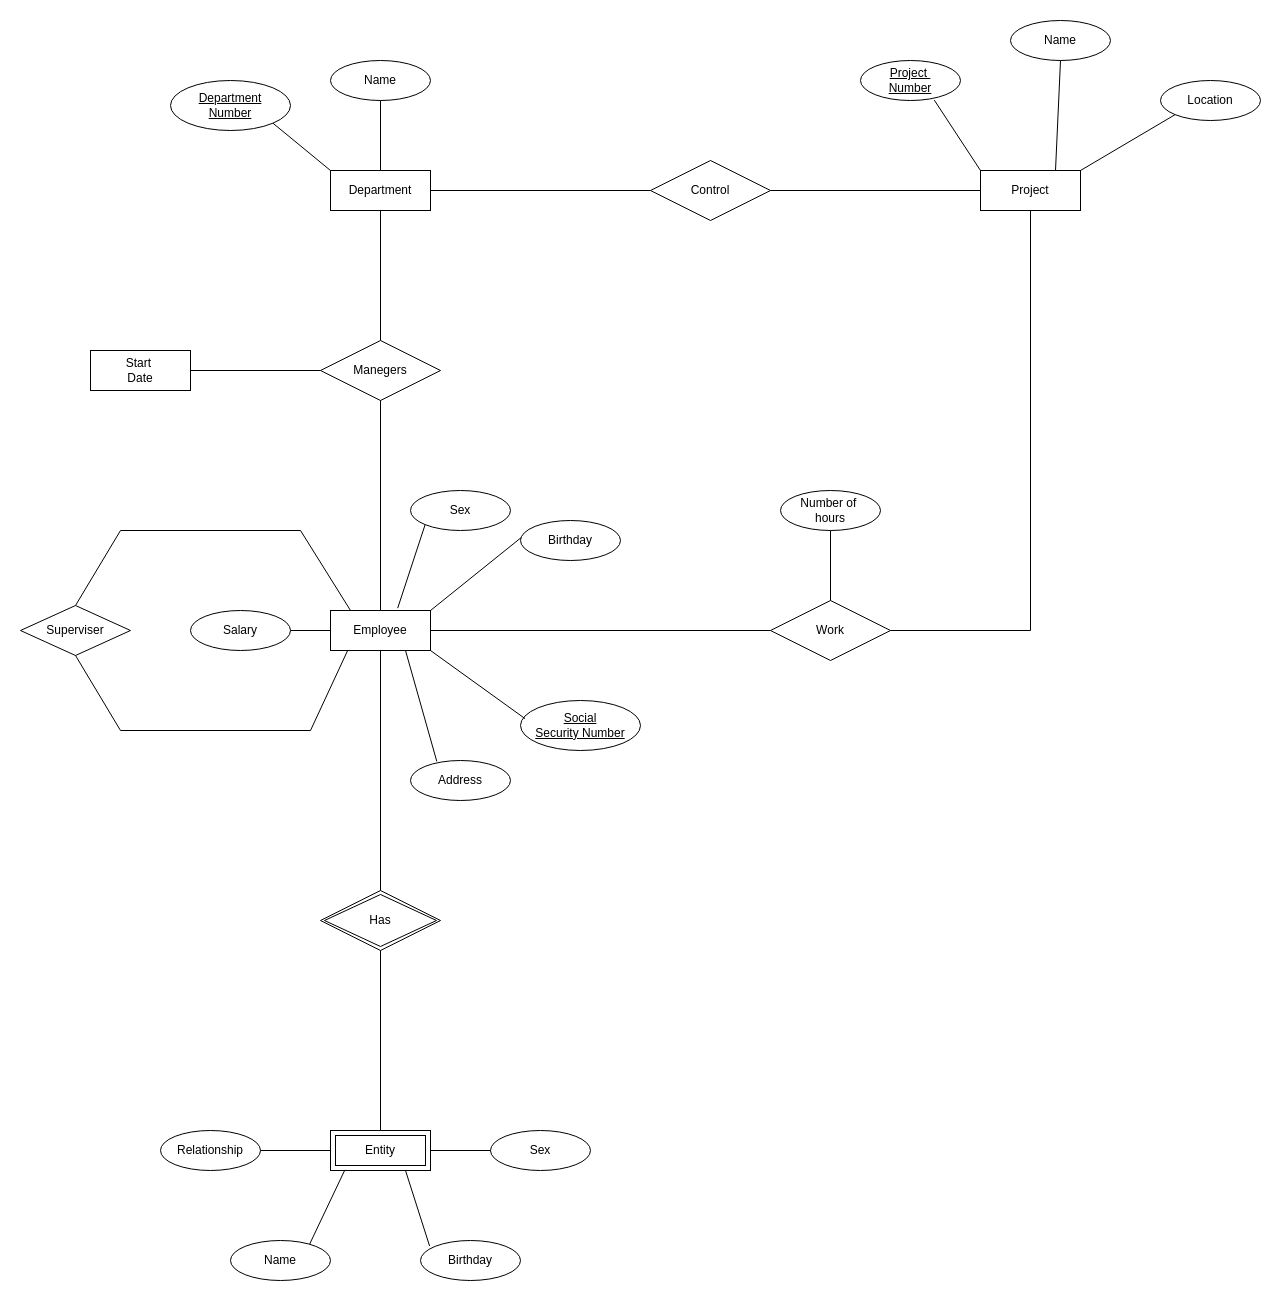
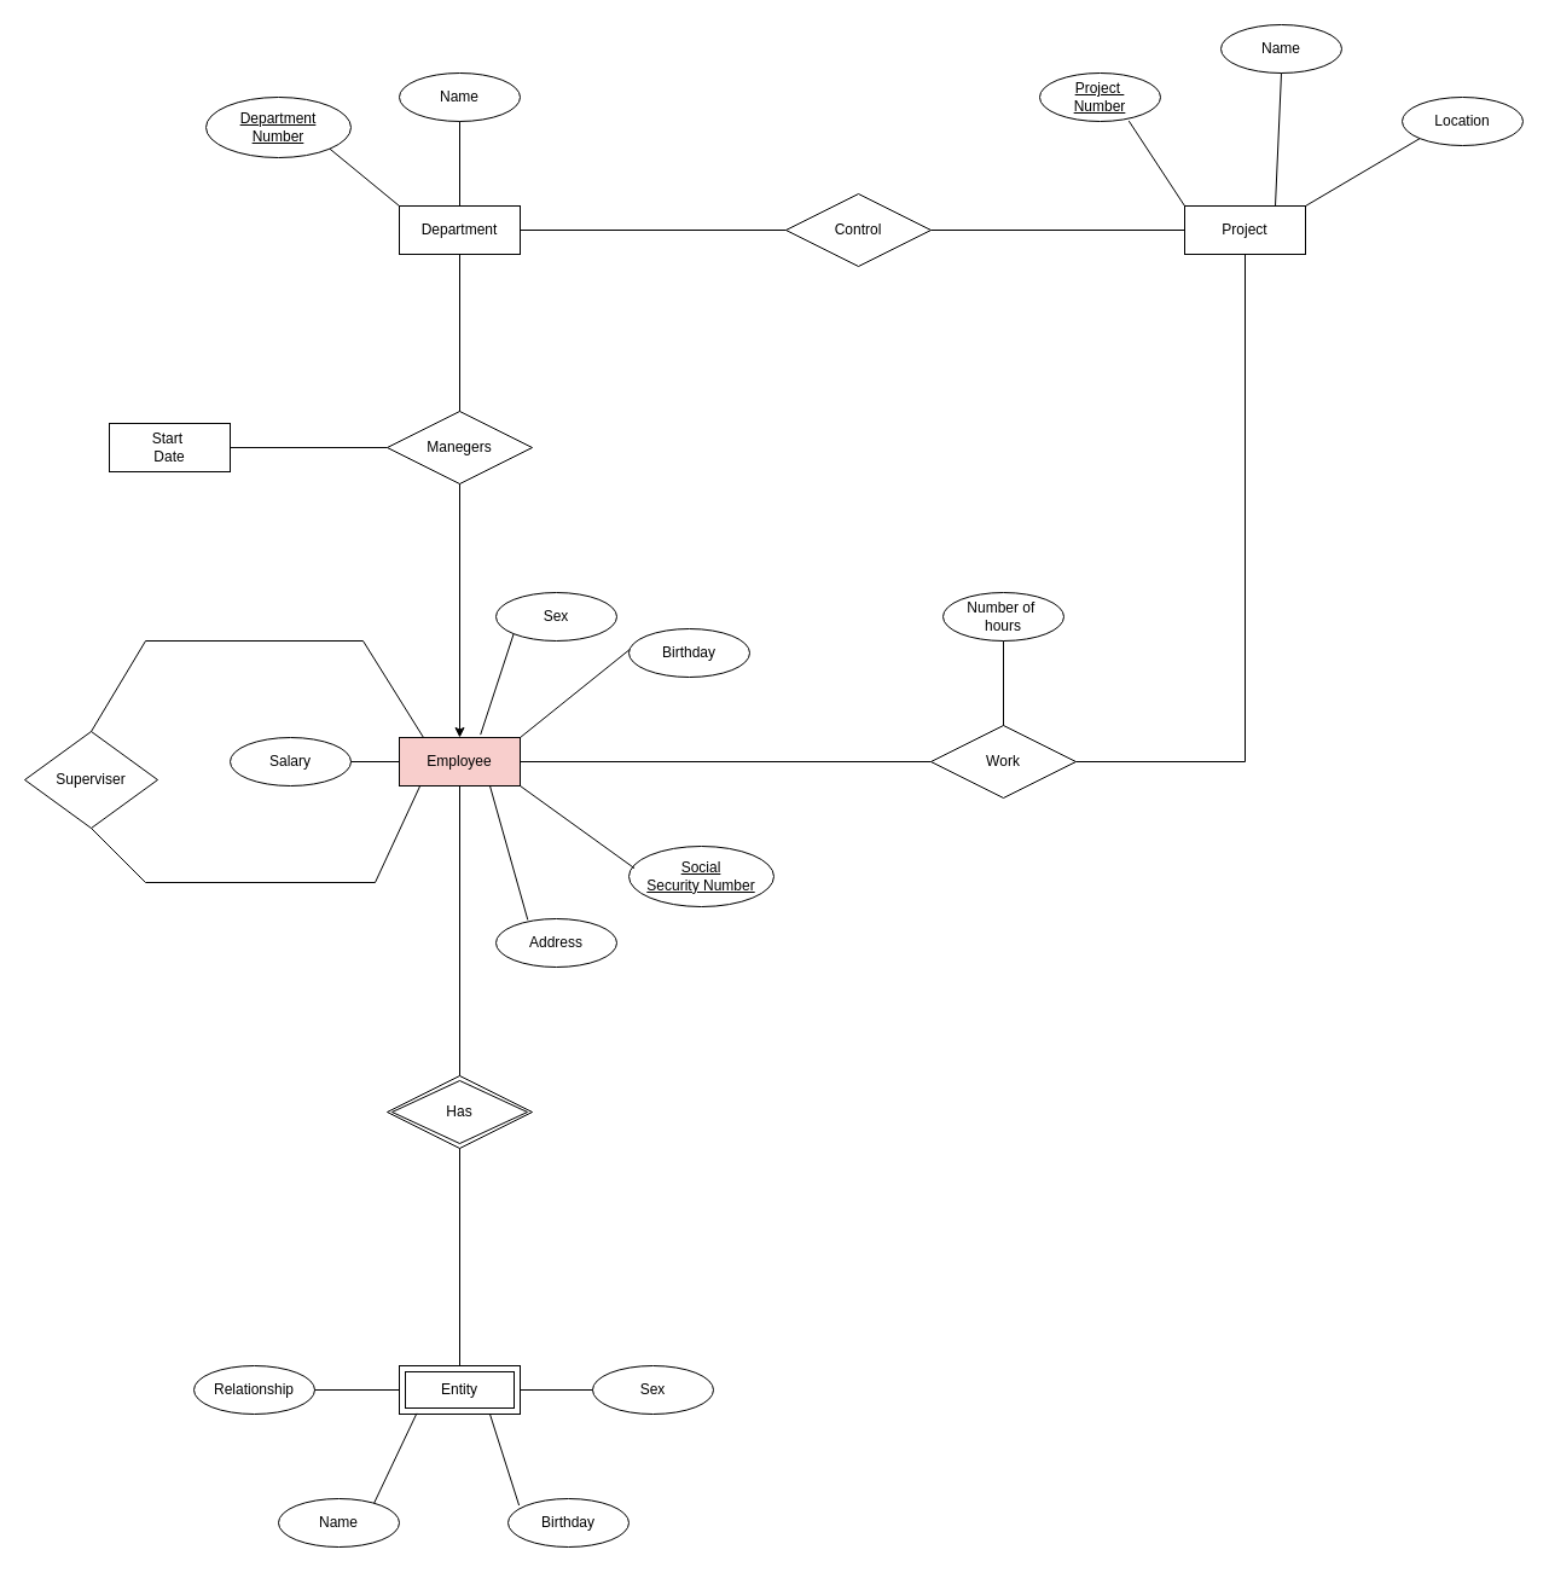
  <mxCell id="0" />
  <mxCell id="1" parent="0" />
  <mxCell id="2" value="Department" style="whiteSpace=wrap;html=1;align=center;" vertex="1" parent="1"><mxGeometry x="330" y="170" width="100" height="40" as="geometry" /></mxCell>
  <mxCell id="3" value="Department&lt;br&gt;Number" style="ellipse;whiteSpace=wrap;html=1;align=center;fontStyle=4;" vertex="1" parent="1"><mxGeometry x="170" y="80" width="120" height="50" as="geometry" /></mxCell>
  <mxCell id="4" value="Name" style="ellipse;whiteSpace=wrap;html=1;align=center;" vertex="1" parent="1"><mxGeometry x="330" y="60" width="100" height="40" as="geometry" /></mxCell>
  <mxCell id="5" value="" style="endArrow=none;html=1;rounded=0;exitX=0.5;exitY=1;exitDx=0;exitDy=0;entryX=0.5;entryY=0;entryDx=0;entryDy=0;" edge="1" parent="1" source="4" target="2"><mxGeometry relative="1" as="geometry"><mxPoint x="400" y="220" as="sourcePoint" /><mxPoint x="560" y="220" as="targetPoint" /></mxGeometry></mxCell>
  <mxCell id="6" value="" style="endArrow=none;html=1;rounded=0;exitX=1;exitY=1;exitDx=0;exitDy=0;entryX=0;entryY=0;entryDx=0;entryDy=0;" edge="1" parent="1" source="3" target="2"><mxGeometry relative="1" as="geometry"><mxPoint x="400" y="220" as="sourcePoint" /><mxPoint x="560" y="220" as="targetPoint" /></mxGeometry></mxCell>
  <mxCell id="7" value="Control" style="shape=rhombus;perimeter=rhombusPerimeter;whiteSpace=wrap;html=1;align=center;" vertex="1" parent="1"><mxGeometry x="650" y="160" width="120" height="60" as="geometry" /></mxCell>
  <mxCell id="8" value="Project" style="whiteSpace=wrap;html=1;align=center;" vertex="1" parent="1"><mxGeometry x="980" y="170" width="100" height="40" as="geometry" /></mxCell>
  <mxCell id="9" value="" style="endArrow=none;html=1;rounded=0;exitX=1;exitY=0.5;exitDx=0;exitDy=0;entryX=0;entryY=0.5;entryDx=0;entryDy=0;" edge="1" parent="1" source="7" target="8"><mxGeometry relative="1" as="geometry"><mxPoint x="710" y="220" as="sourcePoint" /><mxPoint x="870" y="220" as="targetPoint" /></mxGeometry></mxCell>
  <mxCell id="10" value="" style="endArrow=none;html=1;rounded=0;exitX=1;exitY=0.5;exitDx=0;exitDy=0;entryX=0;entryY=0.5;entryDx=0;entryDy=0;" edge="1" parent="1" source="2" target="7"><mxGeometry relative="1" as="geometry"><mxPoint x="710" y="220" as="sourcePoint" /><mxPoint x="870" y="220" as="targetPoint" /></mxGeometry></mxCell>
  <mxCell id="11" value="Project&amp;nbsp;&lt;br&gt;Number" style="ellipse;whiteSpace=wrap;html=1;align=center;fontStyle=4;" vertex="1" parent="1"><mxGeometry x="860" y="60" width="100" height="40" as="geometry" /></mxCell>
  <mxCell id="12" value="Name" style="ellipse;whiteSpace=wrap;html=1;align=center;" vertex="1" parent="1"><mxGeometry x="1010" y="20" width="100" height="40" as="geometry" /></mxCell>
  <mxCell id="13" value="Location" style="ellipse;whiteSpace=wrap;html=1;align=center;" vertex="1" parent="1"><mxGeometry x="1160" y="80" width="100" height="40" as="geometry" /></mxCell>
  <mxCell id="14" value="" style="endArrow=none;html=1;rounded=0;exitX=0;exitY=1;exitDx=0;exitDy=0;entryX=1;entryY=0;entryDx=0;entryDy=0;" edge="1" parent="1" source="13" target="8"><mxGeometry relative="1" as="geometry"><mxPoint x="710" y="220" as="sourcePoint" /><mxPoint x="870" y="220" as="targetPoint" /></mxGeometry></mxCell>
  <mxCell id="15" value="" style="endArrow=none;html=1;rounded=0;exitX=0.5;exitY=1;exitDx=0;exitDy=0;entryX=0.75;entryY=0;entryDx=0;entryDy=0;" edge="1" parent="1" source="12" target="8"><mxGeometry relative="1" as="geometry"><mxPoint x="710" y="220" as="sourcePoint" /><mxPoint x="870" y="220" as="targetPoint" /></mxGeometry></mxCell>
  <mxCell id="16" value="" style="endArrow=none;html=1;rounded=0;exitX=0.738;exitY=0.991;exitDx=0;exitDy=0;exitPerimeter=0;entryX=0;entryY=0;entryDx=0;entryDy=0;" edge="1" parent="1" source="11" target="8"><mxGeometry relative="1" as="geometry"><mxPoint x="710" y="220" as="sourcePoint" /><mxPoint x="870" y="220" as="targetPoint" /></mxGeometry></mxCell>
  <mxCell id="17" value="Manegers" style="shape=rhombus;perimeter=rhombusPerimeter;whiteSpace=wrap;html=1;align=center;" vertex="1" parent="1"><mxGeometry x="320" y="340" width="120" height="60" as="geometry" /></mxCell>
- <mxCell id="18" value="Employee" style="whiteSpace=wrap;html=1;align=center;" vertex="1" parent="1"><mxGeometry x="330" y="610" width="100" height="40" as="geometry" /></mxCell>
- <mxCell id="19" value="" style="endArrow=none;html=1;rounded=0;exitX=0.5;exitY=1;exitDx=0;exitDy=0;entryX=0.5;entryY=0;entryDx=0;entryDy=0;" edge="1" parent="1" source="17" target="18"><mxGeometry relative="1" as="geometry"><mxPoint x="520" y="470" as="sourcePoint" /><mxPoint x="680" y="470" as="targetPoint" /></mxGeometry></mxCell>
+ <mxCell id="18" value="Employee" style="whiteSpace=wrap;html=1;align=center;fillColor=#f8cecc;" vertex="1" parent="1"><mxGeometry x="330" y="610" width="100" height="40" as="geometry" /></mxCell>
+ <mxCell id="19" value="" style="endArrow=classic;html=1;rounded=0;exitX=0.5;exitY=1;exitDx=0;exitDy=0;entryX=0.5;entryY=0;entryDx=0;entryDy=0;" edge="1" parent="1" source="17" target="18"><mxGeometry relative="1" as="geometry"><mxPoint x="520" y="470" as="sourcePoint" /><mxPoint x="680" y="470" as="targetPoint" /></mxGeometry></mxCell>
  <mxCell id="20" value="" style="endArrow=none;html=1;rounded=0;exitX=0.5;exitY=1;exitDx=0;exitDy=0;entryX=0.5;entryY=0;entryDx=0;entryDy=0;" edge="1" parent="1" source="2" target="17"><mxGeometry relative="1" as="geometry"><mxPoint x="520" y="470" as="sourcePoint" /><mxPoint x="680" y="470" as="targetPoint" /></mxGeometry></mxCell>
  <mxCell id="21" value="Start&amp;nbsp;&lt;br&gt;Date" style="whiteSpace=wrap;html=1;align=center;rounded=0;" vertex="1" parent="1"><mxGeometry x="90" y="350" width="100" height="40" as="geometry" /></mxCell>
  <mxCell id="22" value="" style="endArrow=none;html=1;rounded=0;exitX=1;exitY=0.5;exitDx=0;exitDy=0;entryX=0;entryY=0.5;entryDx=0;entryDy=0;" edge="1" parent="1" source="21" target="17"><mxGeometry relative="1" as="geometry"><mxPoint x="520" y="550" as="sourcePoint" /><mxPoint x="680" y="550" as="targetPoint" /></mxGeometry></mxCell>
  <mxCell id="23" value="Social&lt;br&gt;Security Number&lt;br&gt;" style="ellipse;whiteSpace=wrap;html=1;align=center;fontStyle=4;" vertex="1" parent="1"><mxGeometry x="520" y="700" width="120" height="50" as="geometry" /></mxCell>
  <mxCell id="24" value="Address" style="ellipse;whiteSpace=wrap;html=1;align=center;" vertex="1" parent="1"><mxGeometry x="410" y="760" width="100" height="40" as="geometry" /></mxCell>
  <mxCell id="25" value="Sex" style="ellipse;whiteSpace=wrap;html=1;align=center;" vertex="1" parent="1"><mxGeometry x="410" y="490" width="100" height="40" as="geometry" /></mxCell>
  <mxCell id="26" value="Salary" style="ellipse;whiteSpace=wrap;html=1;align=center;" vertex="1" parent="1"><mxGeometry x="190" y="610" width="100" height="40" as="geometry" /></mxCell>
  <mxCell id="27" value="Has" style="shape=rhombus;double=1;perimeter=rhombusPerimeter;whiteSpace=wrap;html=1;align=center;" vertex="1" parent="1"><mxGeometry x="320" y="890" width="120" height="60" as="geometry" /></mxCell>
  <mxCell id="28" value="" style="endArrow=none;html=1;rounded=0;exitX=0.5;exitY=1;exitDx=0;exitDy=0;entryX=0.5;entryY=0;entryDx=0;entryDy=0;" edge="1" parent="1" source="18" target="27"><mxGeometry relative="1" as="geometry"><mxPoint x="520" y="780" as="sourcePoint" /><mxPoint x="680" y="780" as="targetPoint" /></mxGeometry></mxCell>
  <mxCell id="29" value="Work" style="shape=rhombus;perimeter=rhombusPerimeter;whiteSpace=wrap;html=1;align=center;" vertex="1" parent="1"><mxGeometry x="770" y="600" width="120" height="60" as="geometry" /></mxCell>
  <mxCell id="30" value="" style="endArrow=none;html=1;rounded=0;exitX=1;exitY=0.5;exitDx=0;exitDy=0;entryX=0;entryY=0.5;entryDx=0;entryDy=0;" edge="1" parent="1" source="18" target="29"><mxGeometry relative="1" as="geometry"><mxPoint x="520" y="780" as="sourcePoint" /><mxPoint x="680" y="780" as="targetPoint" /></mxGeometry></mxCell>
  <mxCell id="31" value="" style="endArrow=none;html=1;rounded=0;exitX=1;exitY=0;exitDx=0;exitDy=0;entryX=0;entryY=0;entryDx=0;entryDy=0;" edge="1" parent="1" source="18" target="36"><mxGeometry relative="1" as="geometry"><mxPoint x="520" y="780" as="sourcePoint" /><mxPoint x="680" y="780" as="targetPoint" /></mxGeometry></mxCell>
  <mxCell id="32" value="" style="endArrow=none;html=1;rounded=0;exitX=0.672;exitY=-0.059;exitDx=0;exitDy=0;entryX=0;entryY=1;entryDx=0;entryDy=0;exitPerimeter=0;" edge="1" parent="1" source="18" target="25"><mxGeometry relative="1" as="geometry"><mxPoint x="520" y="780" as="sourcePoint" /><mxPoint x="680" y="780" as="targetPoint" /></mxGeometry></mxCell>
  <mxCell id="33" value="" style="endArrow=none;html=1;rounded=0;exitX=1;exitY=1;exitDx=0;exitDy=0;entryX=0.038;entryY=0.363;entryDx=0;entryDy=0;entryPerimeter=0;" edge="1" parent="1" source="18" target="23"><mxGeometry relative="1" as="geometry"><mxPoint x="520" y="780" as="sourcePoint" /><mxPoint x="680" y="780" as="targetPoint" /></mxGeometry></mxCell>
  <mxCell id="34" value="" style="endArrow=none;html=1;rounded=0;exitX=0.75;exitY=1;exitDx=0;exitDy=0;entryX=0.263;entryY=0.022;entryDx=0;entryDy=0;entryPerimeter=0;" edge="1" parent="1" source="18" target="24"><mxGeometry relative="1" as="geometry"><mxPoint x="520" y="780" as="sourcePoint" /><mxPoint x="680" y="780" as="targetPoint" /></mxGeometry></mxCell>
  <mxCell id="35" value="" style="endArrow=none;html=1;rounded=0;exitX=1;exitY=0.5;exitDx=0;exitDy=0;entryX=0;entryY=0.5;entryDx=0;entryDy=0;" edge="1" parent="1" source="26" target="18"><mxGeometry relative="1" as="geometry"><mxPoint x="520" y="780" as="sourcePoint" /><mxPoint x="680" y="780" as="targetPoint" /></mxGeometry></mxCell>
  <mxCell id="36" value="Birthday" style="ellipse;whiteSpace=wrap;html=1;align=center;" vertex="1" parent="1"><mxGeometry x="520" y="520" width="100" height="40" as="geometry" /></mxCell>
- <mxCell id="37" value="Superviser" style="shape=rhombus;perimeter=rhombusPerimeter;whiteSpace=wrap;html=1;align=center;" vertex="1" parent="1"><mxGeometry x="20" y="605" width="110" height="50" as="geometry" /></mxCell>
+ <mxCell id="37" value="Superviser" style="shape=rhombus;perimeter=rhombusPerimeter;whiteSpace=wrap;html=1;align=center;" vertex="1" parent="1"><mxGeometry x="20" y="605" width="110" height="80" as="geometry" /></mxCell>
  <mxCell id="38" value="" style="endArrow=none;html=1;rounded=0;entryX=0.172;entryY=0.998;entryDx=0;entryDy=0;entryPerimeter=0;exitX=0.5;exitY=1;exitDx=0;exitDy=0;" edge="1" parent="1" source="37" target="18"><mxGeometry relative="1" as="geometry"><mxPoint x="120" y="730" as="sourcePoint" /><mxPoint x="330" y="740" as="targetPoint" /><Array as="points"><mxPoint x="120" y="730" /><mxPoint x="310" y="730" /></Array></mxGeometry></mxCell>
  <mxCell id="39" value="" style="endArrow=none;html=1;rounded=0;entryX=0.2;entryY=0;entryDx=0;entryDy=0;entryPerimeter=0;exitX=0.5;exitY=0;exitDx=0;exitDy=0;" edge="1" parent="1" source="37" target="18"><mxGeometry relative="1" as="geometry"><mxPoint x="120" y="509.23" as="sourcePoint" /><mxPoint x="280" y="509.23" as="targetPoint" /><Array as="points"><mxPoint x="120" y="530" /><mxPoint x="300" y="530" /></Array></mxGeometry></mxCell>
  <mxCell id="40" value="" style="endArrow=none;html=1;rounded=0;exitX=0.5;exitY=1;exitDx=0;exitDy=0;entryX=1;entryY=0.5;entryDx=0;entryDy=0;" edge="1" parent="1" source="8" target="29"><mxGeometry relative="1" as="geometry"><mxPoint x="960" y="500" as="sourcePoint" /><mxPoint x="1120" y="500" as="targetPoint" /><Array as="points"><mxPoint x="1030" y="630" /></Array></mxGeometry></mxCell>
  <mxCell id="41" value="Number of&amp;nbsp;&lt;br&gt;hours" style="ellipse;whiteSpace=wrap;html=1;align=center;" vertex="1" parent="1"><mxGeometry x="780" y="490" width="100" height="40" as="geometry" /></mxCell>
  <mxCell id="42" value="" style="endArrow=none;html=1;rounded=0;exitX=0.5;exitY=1;exitDx=0;exitDy=0;entryX=0.5;entryY=0;entryDx=0;entryDy=0;" edge="1" parent="1" source="41" target="29"><mxGeometry relative="1" as="geometry"><mxPoint x="960" y="500" as="sourcePoint" /><mxPoint x="1120" y="500" as="targetPoint" /></mxGeometry></mxCell>
  <mxCell id="43" value="Entity" style="shape=ext;margin=3;double=1;whiteSpace=wrap;html=1;align=center;" vertex="1" parent="1"><mxGeometry x="330" y="1130" width="100" height="40" as="geometry" /></mxCell>
  <mxCell id="44" value="" style="endArrow=none;html=1;rounded=0;exitX=0.5;exitY=1;exitDx=0;exitDy=0;entryX=0.5;entryY=0;entryDx=0;entryDy=0;" edge="1" parent="1" source="27" target="43"><mxGeometry relative="1" as="geometry"><mxPoint x="470" y="1010" as="sourcePoint" /><mxPoint x="630" y="1010" as="targetPoint" /></mxGeometry></mxCell>
  <mxCell id="45" value="Birthday" style="ellipse;whiteSpace=wrap;html=1;align=center;" vertex="1" parent="1"><mxGeometry x="420" y="1240" width="100" height="40" as="geometry" /></mxCell>
  <mxCell id="46" value="Name" style="ellipse;whiteSpace=wrap;html=1;align=center;" vertex="1" parent="1"><mxGeometry x="230" y="1240" width="100" height="40" as="geometry" /></mxCell>
  <mxCell id="47" value="Sex" style="ellipse;whiteSpace=wrap;html=1;align=center;" vertex="1" parent="1"><mxGeometry x="490" y="1130" width="100" height="40" as="geometry" /></mxCell>
  <mxCell id="48" value="Relationship" style="ellipse;whiteSpace=wrap;html=1;align=center;" vertex="1" parent="1"><mxGeometry x="160" y="1130" width="100" height="40" as="geometry" /></mxCell>
  <mxCell id="49" value="" style="endArrow=none;html=1;rounded=0;exitX=1;exitY=0.5;exitDx=0;exitDy=0;entryX=0;entryY=0.5;entryDx=0;entryDy=0;" edge="1" parent="1" source="43" target="47"><mxGeometry relative="1" as="geometry"><mxPoint x="420" y="1190" as="sourcePoint" /><mxPoint x="560" y="1180" as="targetPoint" /></mxGeometry></mxCell>
  <mxCell id="50" value="" style="endArrow=none;html=1;rounded=0;exitX=0.091;exitY=0.139;exitDx=0;exitDy=0;exitPerimeter=0;entryX=0.75;entryY=1;entryDx=0;entryDy=0;" edge="1" parent="1" source="45" target="43"><mxGeometry relative="1" as="geometry"><mxPoint x="420" y="1190" as="sourcePoint" /><mxPoint x="580" y="1190" as="targetPoint" /></mxGeometry></mxCell>
  <mxCell id="51" value="" style="endArrow=none;html=1;rounded=0;exitX=0.791;exitY=0.093;exitDx=0;exitDy=0;exitPerimeter=0;entryX=0.144;entryY=0.984;entryDx=0;entryDy=0;entryPerimeter=0;" edge="1" parent="1" source="46" target="43"><mxGeometry relative="1" as="geometry"><mxPoint x="420" y="1190" as="sourcePoint" /><mxPoint x="580" y="1190" as="targetPoint" /></mxGeometry></mxCell>
  <mxCell id="52" value="" style="endArrow=none;html=1;rounded=0;exitX=1;exitY=0.5;exitDx=0;exitDy=0;entryX=0;entryY=0.5;entryDx=0;entryDy=0;" edge="1" parent="1" source="48" target="43"><mxGeometry relative="1" as="geometry"><mxPoint x="420" y="1190" as="sourcePoint" /><mxPoint x="580" y="1190" as="targetPoint" /></mxGeometry></mxCell>
